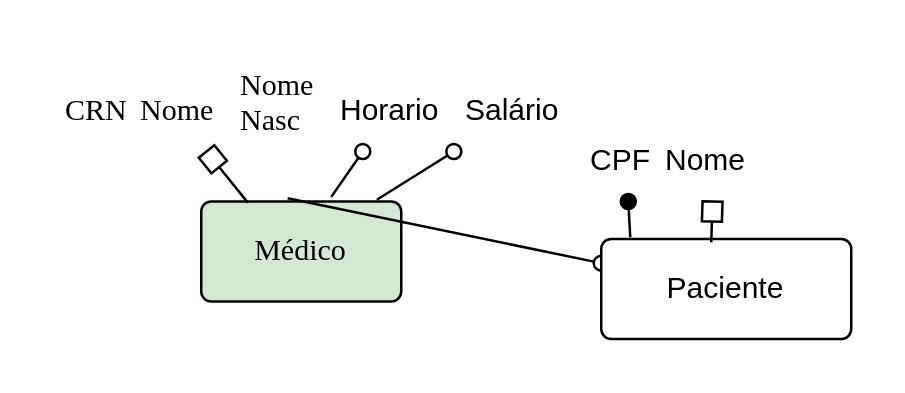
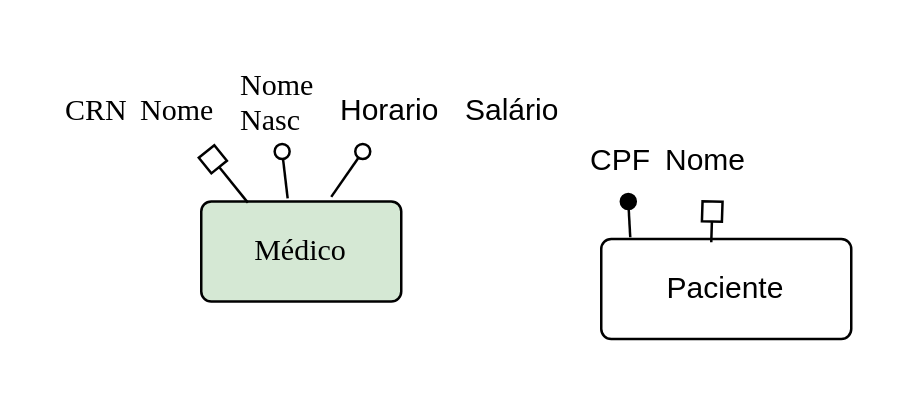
  <mxCell id="0" />
  <mxCell id="1" parent="0" />
  <mxCell id="2" value="Médico" style="rounded=1;arcSize=10;whiteSpace=wrap;html=1;align=center;fontFamily=Lucida Console;fillColor=#d5e8d4;" vertex="1" parent="1"><mxGeometry x="80" y="80" width="80" height="40" as="geometry" /></mxCell>
  <mxCell id="3" value="CRN" style="text;strokeColor=none;fillColor=none;spacingLeft=4;spacingRight=4;overflow=hidden;rotatable=0;points=[[0,0.5],[1,0.5]];portConstraint=eastwest;fontSize=12;whiteSpace=wrap;html=1;fontFamily=Lucida Console;" vertex="1" parent="1"><mxGeometry x="20" y="30" width="40" height="30" as="geometry" /></mxCell>
  <mxCell id="4" value="Nome" style="text;strokeColor=none;fillColor=none;spacingLeft=4;spacingRight=4;overflow=hidden;rotatable=0;points=[[0,0.5],[1,0.5]];portConstraint=eastwest;fontSize=12;whiteSpace=wrap;html=1;fontFamily=Lucida Console;" vertex="1" parent="1"><mxGeometry x="50" y="30" width="40" height="30" as="geometry" /></mxCell>
  <mxCell id="5" value="Nome Nasc" style="text;strokeColor=none;fillColor=none;spacingLeft=4;spacingRight=4;overflow=hidden;rotatable=0;points=[[0,0.5],[1,0.5]];portConstraint=eastwest;fontSize=12;whiteSpace=wrap;html=1;fontFamily=Lucida Console;" vertex="1" parent="1"><mxGeometry x="90" y="20" width="40" height="40" as="geometry" /></mxCell>
  <mxCell id="6" value="Horario" style="text;strokeColor=none;fillColor=none;spacingLeft=4;spacingRight=4;overflow=hidden;rotatable=0;points=[[0,0.5],[1,0.5]];portConstraint=eastwest;fontSize=12;whiteSpace=wrap;html=1;" vertex="1" parent="1"><mxGeometry x="130" y="30" width="50" height="30" as="geometry" /></mxCell>
  <mxCell id="7" value="Salário" style="text;strokeColor=none;fillColor=none;spacingLeft=4;spacingRight=4;overflow=hidden;rotatable=0;points=[[0,0.5],[1,0.5]];portConstraint=eastwest;fontSize=12;whiteSpace=wrap;html=1;" vertex="1" parent="1"><mxGeometry x="180" y="30" width="50" height="30" as="geometry" /></mxCell>
  <mxCell id="8" value="" style="endArrow=box;html=1;rounded=0;endFill=0;exitX=0.233;exitY=0.011;exitDx=0;exitDy=0;exitPerimeter=0;" edge="1" parent="1" source="2" target="4"><mxGeometry relative="1" as="geometry"><mxPoint x="70" y="70" as="sourcePoint" /><mxPoint x="230" y="160" as="targetPoint" /></mxGeometry></mxCell>
- <mxCell id="9" value="" style="endArrow=oval;html=1;rounded=0;exitX=0.432;exitY=-0.032;exitDx=0;exitDy=0;exitPerimeter=0;endFill=0;" edge="1" parent="1" source="2" target="12"><mxGeometry relative="1" as="geometry"><mxPoint x="240" y="70" as="sourcePoint" /><mxPoint x="400" y="70" as="targetPoint" /></mxGeometry></mxCell>
+ <mxCell id="9" value="" style="endArrow=oval;html=1;rounded=0;exitX=0.432;exitY=-0.032;exitDx=0;exitDy=0;exitPerimeter=0;endFill=0;" edge="1" parent="1" source="2" target="5"><mxGeometry relative="1" as="geometry"><mxPoint x="240" y="70" as="sourcePoint" /><mxPoint x="400" y="70" as="targetPoint" /></mxGeometry></mxCell>
  <mxCell id="10" value="" style="endArrow=oval;html=1;rounded=0;exitX=0.65;exitY=-0.046;exitDx=0;exitDy=0;exitPerimeter=0;endFill=0;" edge="1" parent="1" source="2" target="6"><mxGeometry relative="1" as="geometry"><mxPoint x="280" y="110" as="sourcePoint" /><mxPoint x="440" y="110" as="targetPoint" /></mxGeometry></mxCell>
- <mxCell id="11" value="" style="endArrow=oval;html=1;rounded=0;exitX=0.878;exitY=-0.018;exitDx=0;exitDy=0;exitPerimeter=0;endFill=0;" edge="1" parent="1" source="2" target="7"><mxGeometry relative="1" as="geometry"><mxPoint x="240" y="70" as="sourcePoint" /><mxPoint x="400" y="70" as="targetPoint" /></mxGeometry></mxCell>
  <mxCell id="12" value="Paciente" style="rounded=1;arcSize=10;whiteSpace=wrap;html=1;align=center;" vertex="1" parent="1"><mxGeometry x="240" y="95" width="100" height="40" as="geometry" /></mxCell>
  <mxCell id="13" value="Nome" style="text;strokeColor=none;fillColor=none;spacingLeft=4;spacingRight=4;overflow=hidden;rotatable=0;points=[[0,0.5],[1,0.5]];portConstraint=eastwest;fontSize=12;whiteSpace=wrap;html=1;" vertex="1" parent="1"><mxGeometry x="260" y="50" width="50" height="30" as="geometry" /></mxCell>
  <mxCell id="14" value="CPF" style="text;strokeColor=none;fillColor=none;spacingLeft=4;spacingRight=4;overflow=hidden;rotatable=0;points=[[0,0.5],[1,0.5]];portConstraint=eastwest;fontSize=12;whiteSpace=wrap;html=1;" vertex="1" parent="1"><mxGeometry x="230" y="50" width="40" height="30" as="geometry" /></mxCell>
  <mxCell id="15" value="" style="endArrow=oval;html=1;rounded=0;exitX=0.116;exitY=-0.018;exitDx=0;exitDy=0;exitPerimeter=0;endFill=1;" edge="1" parent="1" source="12" target="14"><mxGeometry relative="1" as="geometry"><mxPoint x="240" y="180" as="sourcePoint" /><mxPoint x="400" y="180" as="targetPoint" /></mxGeometry></mxCell>
  <mxCell id="16" value="" style="endArrow=box;html=1;rounded=0;exitX=0.44;exitY=0.032;exitDx=0;exitDy=0;exitPerimeter=0;endFill=0;" edge="1" parent="1" source="12" target="13"><mxGeometry relative="1" as="geometry"><mxPoint x="240" y="180" as="sourcePoint" /><mxPoint x="400" y="180" as="targetPoint" /></mxGeometry></mxCell>
